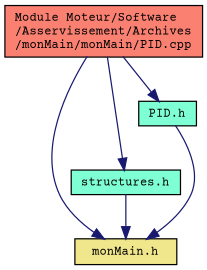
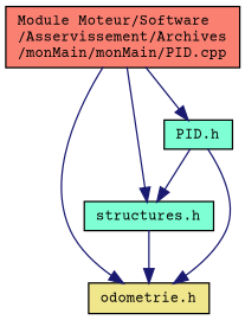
  digraph {
    fontname="Courier Prime"
    node [color=black fillcolor=aquamarine fontname="Courier Prime" fontsize=10 shape=record style=filled]
    edge [color=midnightblue fontname="Courier Prime" fontsize=10 labelfontname=Helvetica labelfontsize=10 style=solid]
    n1 [fillcolor=salmon fontcolor=black height=0.2 label="Module Moteur/Software\l/Asservissement/Archives\l/monMain/monMain/PID.cpp" width=0.4]
    n2 [height=0.2 label="structures.h" width=0.4]
-   n3 [fillcolor=khaki height=0.2 label="monMain.h" width=0.4]
+   n3 [fillcolor=khaki height=0.2 label="odometrie.h" width=0.4]
    n4 [height=0.2 label="PID.h" width=0.4]
    n1 -> n2
    n1 -> n3
    n1 -> n4
    n2 -> n3
+   n4 -> n2
    n4 -> n3
  }
